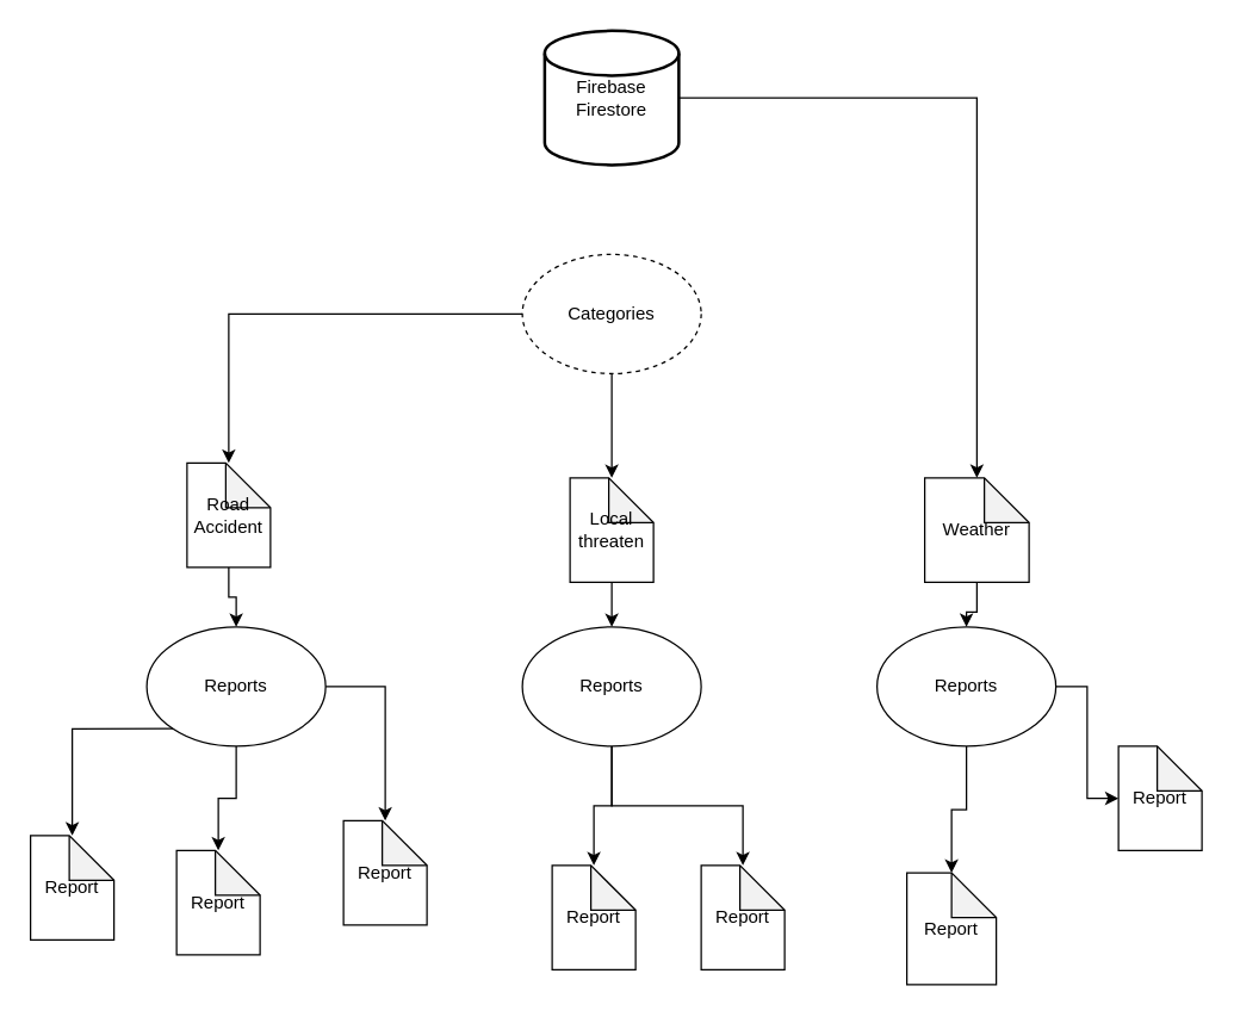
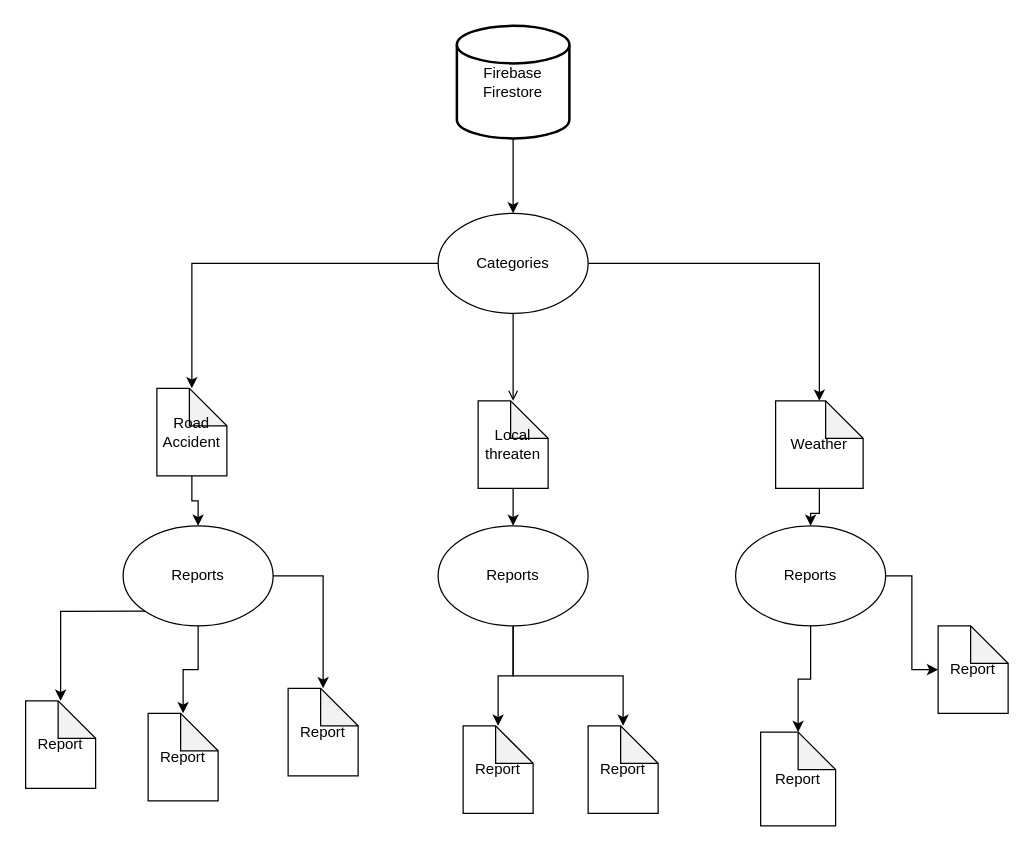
  <mxCell id="0" />
  <mxCell id="1" parent="0" />
  <mxCell id="2" value="" style="edgeStyle=orthogonalEdgeStyle;rounded=0;orthogonalLoop=1;jettySize=auto;html=1;" parent="1" source="5" target="7" edge="1"><mxGeometry relative="1" as="geometry" /></mxCell>
- <mxCell id="3" value="" style="edgeStyle=orthogonalEdgeStyle;rounded=0;orthogonalLoop=1;jettySize=auto;html=1;" parent="1" source="5" target="9" edge="1"><mxGeometry relative="1" as="geometry" /></mxCell>
- <mxCell id="5" value="Categories" style="ellipse;whiteSpace=wrap;html=1;dashed=1;" parent="1" vertex="1"><mxGeometry x="350" y="170" width="120" height="80" as="geometry" /></mxCell>
+ <mxCell id="3" value="" style="edgeStyle=orthogonalEdgeStyle;rounded=0;orthogonalLoop=1;jettySize=auto;html=1;endArrow=open;" parent="1" source="5" target="9" edge="1"><mxGeometry relative="1" as="geometry" /></mxCell>
+ <mxCell id="4" value="" style="edgeStyle=orthogonalEdgeStyle;rounded=0;orthogonalLoop=1;jettySize=auto;html=1;" parent="1" source="5" target="11" edge="1"><mxGeometry relative="1" as="geometry" /></mxCell>
+ <mxCell id="5" value="Categories" style="ellipse;whiteSpace=wrap;html=1;" parent="1" vertex="1"><mxGeometry x="350" y="170" width="120" height="80" as="geometry" /></mxCell>
  <mxCell id="6" value="" style="edgeStyle=orthogonalEdgeStyle;rounded=0;orthogonalLoop=1;jettySize=auto;html=1;" parent="1" source="7" target="15" edge="1"><mxGeometry relative="1" as="geometry" /></mxCell>
  <mxCell id="7" value="Road Accident" style="shape=note;whiteSpace=wrap;html=1;backgroundOutline=1;darkOpacity=0.05;" parent="1" vertex="1"><mxGeometry x="125" y="310" width="56" height="70" as="geometry" /></mxCell>
  <mxCell id="8" value="" style="edgeStyle=orthogonalEdgeStyle;rounded=0;orthogonalLoop=1;jettySize=auto;html=1;" parent="1" source="9" target="16" edge="1"><mxGeometry relative="1" as="geometry" /></mxCell>
  <mxCell id="9" value="Local threaten" style="shape=note;whiteSpace=wrap;html=1;backgroundOutline=1;darkOpacity=0.05;" parent="1" vertex="1"><mxGeometry x="382" y="320" width="56" height="70" as="geometry" /></mxCell>
  <mxCell id="10" value="" style="edgeStyle=orthogonalEdgeStyle;rounded=0;orthogonalLoop=1;jettySize=auto;html=1;" parent="1" source="11" target="17" edge="1"><mxGeometry relative="1" as="geometry" /></mxCell>
  <mxCell id="11" value="Weather" style="shape=note;whiteSpace=wrap;html=1;backgroundOutline=1;darkOpacity=0.05;" parent="1" vertex="1"><mxGeometry x="620" y="320" width="70" height="70" as="geometry" /></mxCell>
- <mxCell id="12" value="" style="edgeStyle=orthogonalEdgeStyle;rounded=0;orthogonalLoop=1;jettySize=auto;html=1;" parent="1" source="13" target="11" edge="1"><mxGeometry relative="1" as="geometry" /></mxCell>
+ <mxCell id="12" value="" style="edgeStyle=orthogonalEdgeStyle;rounded=0;orthogonalLoop=1;jettySize=auto;html=1;" parent="1" source="13" target="5" edge="1"><mxGeometry relative="1" as="geometry" /></mxCell>
  <mxCell id="13" value="Firebase&lt;br&gt;Firestore" style="strokeWidth=2;html=1;shape=mxgraph.flowchart.database;whiteSpace=wrap;" parent="1" vertex="1"><mxGeometry x="365" y="20" width="90" height="90" as="geometry" /></mxCell>
  <mxCell id="14" value="" style="edgeStyle=orthogonalEdgeStyle;rounded=0;orthogonalLoop=1;jettySize=auto;html=1;" parent="1" source="15" target="18" edge="1"><mxGeometry relative="1" as="geometry" /></mxCell>
  <mxCell id="15" value="Reports" style="ellipse;whiteSpace=wrap;html=1;" parent="1" vertex="1"><mxGeometry x="98" y="420" width="120" height="80" as="geometry" /></mxCell>
  <mxCell id="16" value="Reports&lt;br&gt;" style="ellipse;whiteSpace=wrap;html=1;" parent="1" vertex="1"><mxGeometry x="350" y="420" width="120" height="80" as="geometry" /></mxCell>
  <mxCell id="17" value="Reports&lt;br&gt;" style="ellipse;whiteSpace=wrap;html=1;" parent="1" vertex="1"><mxGeometry x="588" y="420" width="120" height="80" as="geometry" /></mxCell>
  <mxCell id="18" value="Report" style="shape=note;whiteSpace=wrap;html=1;backgroundOutline=1;darkOpacity=0.05;" parent="1" vertex="1"><mxGeometry x="118" y="570" width="56" height="70" as="geometry" /></mxCell>
  <mxCell id="19" value="" style="edgeStyle=orthogonalEdgeStyle;rounded=0;orthogonalLoop=1;jettySize=auto;html=1;exitX=0;exitY=1;exitDx=0;exitDy=0;" parent="1" source="15" target="20" edge="1"><mxGeometry relative="1" as="geometry"><mxPoint x="60" y="490" as="sourcePoint" /></mxGeometry></mxCell>
  <mxCell id="20" value="Report" style="shape=note;whiteSpace=wrap;html=1;backgroundOutline=1;darkOpacity=0.05;" parent="1" vertex="1"><mxGeometry x="20" y="560" width="56" height="70" as="geometry" /></mxCell>
  <mxCell id="21" value="" style="edgeStyle=orthogonalEdgeStyle;rounded=0;orthogonalLoop=1;jettySize=auto;html=1;" parent="1" source="15" target="22" edge="1"><mxGeometry relative="1" as="geometry"><mxPoint x="270" y="480" as="sourcePoint" /></mxGeometry></mxCell>
  <mxCell id="22" value="Report" style="shape=note;whiteSpace=wrap;html=1;backgroundOutline=1;darkOpacity=0.05;" parent="1" vertex="1"><mxGeometry x="230" y="550" width="56" height="70" as="geometry" /></mxCell>
  <mxCell id="23" value="" style="edgeStyle=orthogonalEdgeStyle;rounded=0;orthogonalLoop=1;jettySize=auto;html=1;" parent="1" source="16" target="24" edge="1"><mxGeometry relative="1" as="geometry"><mxPoint x="410" y="510" as="sourcePoint" /></mxGeometry></mxCell>
  <mxCell id="24" value="Report" style="shape=note;whiteSpace=wrap;html=1;backgroundOutline=1;darkOpacity=0.05;" parent="1" vertex="1"><mxGeometry x="370" y="580" width="56" height="70" as="geometry" /></mxCell>
  <mxCell id="25" value="" style="edgeStyle=orthogonalEdgeStyle;rounded=0;orthogonalLoop=1;jettySize=auto;html=1;" parent="1" source="16" target="26" edge="1"><mxGeometry relative="1" as="geometry"><mxPoint x="510" y="510" as="sourcePoint" /></mxGeometry></mxCell>
  <mxCell id="26" value="Report" style="shape=note;whiteSpace=wrap;html=1;backgroundOutline=1;darkOpacity=0.05;" parent="1" vertex="1"><mxGeometry x="470" y="580" width="56" height="70" as="geometry" /></mxCell>
  <mxCell id="27" value="" style="edgeStyle=orthogonalEdgeStyle;rounded=0;orthogonalLoop=1;jettySize=auto;html=1;exitX=0.5;exitY=1;exitDx=0;exitDy=0;" parent="1" source="17" target="28" edge="1"><mxGeometry relative="1" as="geometry"><mxPoint x="648" y="515" as="sourcePoint" /></mxGeometry></mxCell>
  <mxCell id="28" value="Report" style="shape=note;whiteSpace=wrap;html=1;backgroundOutline=1;darkOpacity=0.05;" parent="1" vertex="1"><mxGeometry x="608" y="585" width="60" height="75" as="geometry" /></mxCell>
  <mxCell id="29" value="" style="edgeStyle=orthogonalEdgeStyle;rounded=0;orthogonalLoop=1;jettySize=auto;html=1;" parent="1" source="17" target="30" edge="1"><mxGeometry relative="1" as="geometry"><mxPoint x="790" y="430" as="sourcePoint" /></mxGeometry></mxCell>
  <mxCell id="30" value="Report" style="shape=note;whiteSpace=wrap;html=1;backgroundOutline=1;darkOpacity=0.05;" parent="1" vertex="1"><mxGeometry x="750" y="500" width="56" height="70" as="geometry" /></mxCell>
